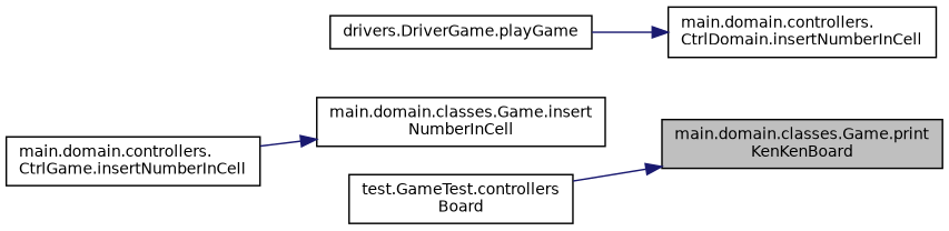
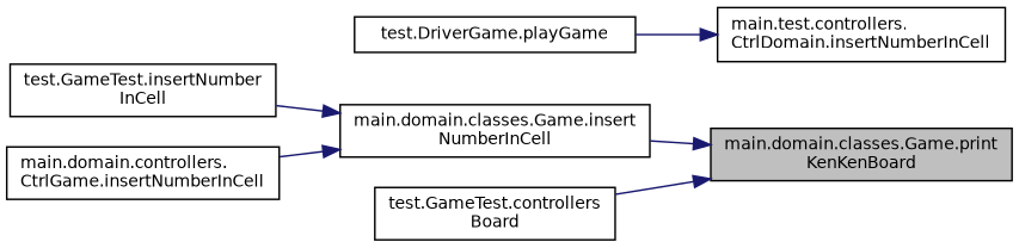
  digraph {
    rankdir=RL
    node [color=black fillcolor=white fontname=Helvetica fontsize=10 shape=record style=filled]
    edge [color=midnightblue dir=back fontname=Helvetica fontsize=10 labelfontname=Helvetica labelfontsize=10 style=solid]
    n1 [fillcolor=grey75 fontcolor=black height=0.2 label="main.domain.classes.Game.print\lKenKenBoard" width=0.4]
    n2 [height=0.2 label="main.domain.classes.Game.insert\lNumberInCell" width=0.4]
    n3 [height=0.2 label="test.GameTest.controllers\lBoard" width=0.4]
+   n4 [height=0.2 label="test.GameTest.insertNumber\lInCell" width=0.4]
    n5 [height=0.2 label="main.domain.controllers.\lCtrlGame.insertNumberInCell" width=0.4]
-   n6 [height=0.2 label="main.domain.controllers.\lCtrlDomain.insertNumberInCell" width=0.4]
-   n7 [height=0.2 label="drivers.DriverGame.playGame" width=0.4]
+   n6 [height=0.2 label="main.test.controllers.\lCtrlDomain.insertNumberInCell" width=0.4]
+   n7 [height=0.2 label="test.DriverGame.playGame" width=0.4]
+   n1 -> n2
    n1 -> n3
+   n2 -> n4
    n2 -> n5
    n6 -> n7
  }
